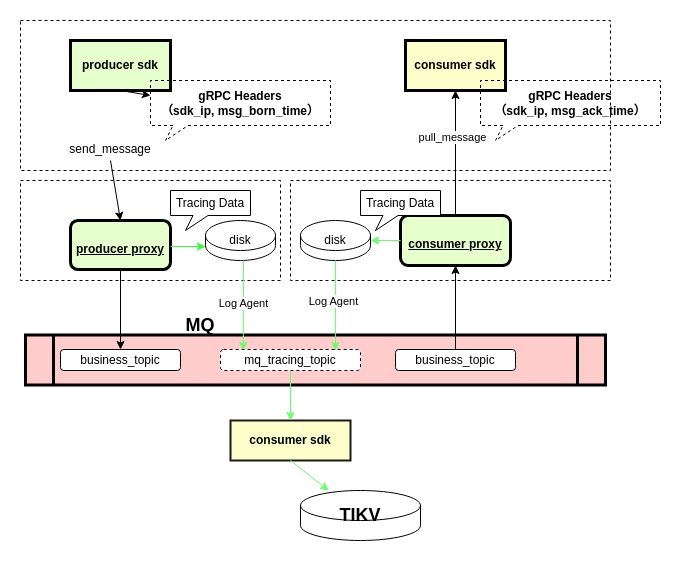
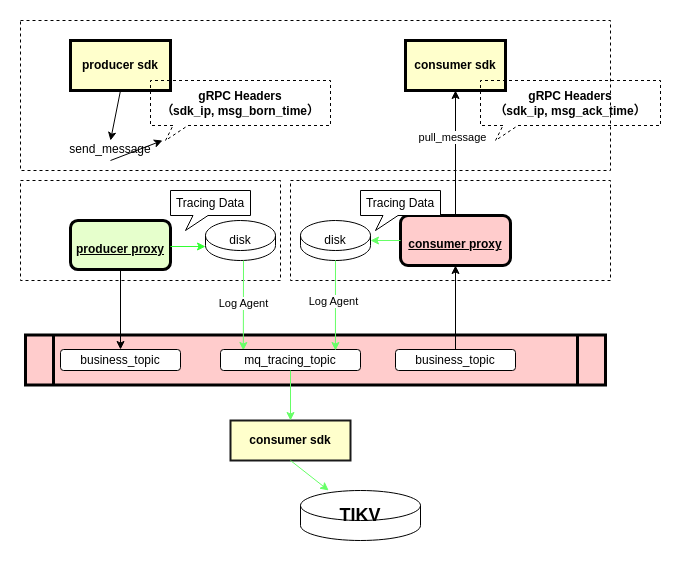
  <mxCell id="0" />
  <mxCell id="1" parent="0" />
  <mxCell id="2" value="&lt;p style=&quot;margin: 0px ; margin-top: 4px ; text-align: center ; text-decoration: underline&quot;&gt;&lt;span&gt;&lt;br&gt;&lt;/span&gt;&lt;/p&gt;&lt;p style=&quot;margin: 0px ; margin-top: 4px ; text-align: center ; text-decoration: underline&quot;&gt;&lt;span&gt;producer proxy&lt;/span&gt;&lt;br&gt;&lt;/p&gt;" style="verticalAlign=middle;align=center;overflow=fill;fontSize=12;fontFamily=Helvetica;html=1;rounded=1;fontStyle=1;strokeWidth=3;fillColor=#E6FFCC" parent="1" vertex="1"><mxGeometry x="70" y="220" width="100" height="49" as="geometry" /></mxCell>
- <mxCell id="3" value="producer sdk" style="whiteSpace=wrap;align=center;verticalAlign=middle;fontStyle=1;strokeWidth=3;fillColor=#e6ffcc;" parent="1" vertex="1"><mxGeometry x="70" y="40" width="100" height="50" as="geometry" /></mxCell>
+ <mxCell id="3" value="producer sdk" style="whiteSpace=wrap;align=center;verticalAlign=middle;fontStyle=1;strokeWidth=3;fillColor=#FFFFCC" parent="1" vertex="1"><mxGeometry x="70" y="40" width="100" height="50" as="geometry" /></mxCell>
  <mxCell id="4" value="" style="shape=process;whiteSpace=wrap;align=center;verticalAlign=middle;size=0.048;fontStyle=1;strokeWidth=3;fillColor=#FFCCCC" parent="1" vertex="1"><mxGeometry x="25" y="334.5" width="580" height="50" as="geometry" /></mxCell>
- <mxCell id="5" value="&lt;p style=&quot;margin: 0px ; margin-top: 4px ; text-align: center ; text-decoration: underline&quot;&gt;&lt;br&gt;&lt;/p&gt;&lt;p style=&quot;margin: 0px ; margin-top: 4px ; text-align: center ; text-decoration: underline&quot;&gt;consumer proxy&lt;/p&gt;" style="verticalAlign=middle;align=center;overflow=fill;fontSize=12;fontFamily=Helvetica;html=1;rounded=1;fontStyle=1;strokeWidth=3;fillColor=#E6FFCC" parent="1" vertex="1"><mxGeometry x="400" y="215" width="110" height="50" as="geometry" /></mxCell>
+ <mxCell id="5" value="&lt;p style=&quot;margin: 0px ; margin-top: 4px ; text-align: center ; text-decoration: underline&quot;&gt;&lt;br&gt;&lt;/p&gt;&lt;p style=&quot;margin: 0px ; margin-top: 4px ; text-align: center ; text-decoration: underline&quot;&gt;consumer proxy&lt;/p&gt;" style="verticalAlign=middle;align=center;overflow=fill;fontSize=12;fontFamily=Helvetica;html=1;rounded=1;fontStyle=1;strokeWidth=3;fillColor=#ffcccc;" parent="1" vertex="1"><mxGeometry x="400" y="215" width="110" height="50" as="geometry" /></mxCell>
  <mxCell id="6" value="business_topic" style="rounded=1;whiteSpace=wrap;html=1;" parent="1" vertex="1"><mxGeometry x="60" y="349" width="120" height="21" as="geometry" /></mxCell>
- <mxCell id="7" value="" style="endArrow=classic;html=1;exitX=0.5;exitY=1;exitDx=0;exitDy=0;entryX=0.5;entryY=0;entryDx=0;entryDy=0;" parent="1" source="9" target="2" edge="1"><mxGeometry width="50" height="50" relative="1" as="geometry"><mxPoint x="-30" y="230" as="sourcePoint" /><mxPoint x="20" y="180" as="targetPoint" /></mxGeometry></mxCell>
+ <mxCell id="7" value="" style="endArrow=classic;html=1;exitX=0.5;exitY=1;exitDx=0;exitDy=0;" parent="1" source="9" target="15" edge="1"><mxGeometry width="50" height="50" relative="1" as="geometry"><mxPoint x="-30" y="230" as="sourcePoint" /><mxPoint x="20" y="180" as="targetPoint" /></mxGeometry></mxCell>
  <mxCell id="8" value="" style="endArrow=classic;html=1;exitX=0.5;exitY=1;exitDx=0;exitDy=0;entryX=0.5;entryY=0;entryDx=0;entryDy=0;" parent="1" source="2" target="6" edge="1"><mxGeometry width="50" height="50" relative="1" as="geometry"><mxPoint x="-30" y="270" as="sourcePoint" /><mxPoint x="120" y="310" as="targetPoint" /></mxGeometry></mxCell>
  <mxCell id="9" value="send_message" style="text;spacingTop=-5;align=center" parent="1" vertex="1"><mxGeometry x="95" y="140" width="30" height="20" as="geometry" /></mxCell>
- <mxCell id="10" value="" style="endArrow=classic;html=1;exitX=0.5;exitY=1;exitDx=0;exitDy=0;" parent="1" source="3" target="15" edge="1"><mxGeometry width="50" height="50" relative="1" as="geometry"><mxPoint x="120" y="160" as="sourcePoint" /><mxPoint x="120" y="220" as="targetPoint" /></mxGeometry></mxCell>
- <mxCell id="11" value="&lt;b&gt;&lt;font style=&quot;font-size: 18px&quot;&gt;MQ&lt;/font&gt;&lt;/b&gt;" style="text;html=1;strokeColor=none;fillColor=none;align=center;verticalAlign=middle;whiteSpace=wrap;rounded=0;" parent="1" vertex="1"><mxGeometry x="180" y="314.5" width="40" height="20" as="geometry" /></mxCell>
+ <mxCell id="10" value="" style="endArrow=classic;html=1;exitX=0.5;exitY=1;exitDx=0;exitDy=0;entryX=0.5;entryY=0;entryDx=0;entryDy=0;" parent="1" source="3" target="9" edge="1"><mxGeometry width="50" height="50" relative="1" as="geometry"><mxPoint x="120" y="160" as="sourcePoint" /><mxPoint x="120" y="220" as="targetPoint" /></mxGeometry></mxCell>
  <mxCell id="12" value="consumer sdk" style="whiteSpace=wrap;align=center;verticalAlign=middle;fontStyle=1;strokeWidth=3;fillColor=#FFFFCC" parent="1" vertex="1"><mxGeometry x="405" y="40" width="100" height="50" as="geometry" /></mxCell>
  <mxCell id="13" value="" style="verticalLabelPosition=bottom;verticalAlign=top;html=1;shape=mxgraph.basic.rect;fillColor2=none;strokeWidth=1;size=20;indent=5;fillColor=none;dashed=1;" parent="1" vertex="1"><mxGeometry x="20" y="180" width="260" height="100" as="geometry" /></mxCell>
  <mxCell id="14" value="" style="verticalLabelPosition=bottom;verticalAlign=top;html=1;shape=mxgraph.basic.rect;fillColor2=none;strokeWidth=1;size=20;indent=5;fillColor=none;dashed=1;" parent="1" vertex="1"><mxGeometry x="20" y="20" width="590" height="150" as="geometry" /></mxCell>
  <mxCell id="15" value="&lt;b&gt;gRPC Headers&lt;br&gt;（sdk_ip, msg_born_time）&lt;/b&gt;" style="whiteSpace=wrap;html=1;shape=mxgraph.basic.rectCallout;dx=30;dy=15;boundedLbl=1;dashed=1;fillColor=none;" parent="1" vertex="1"><mxGeometry x="150" y="80" width="180" height="60" as="geometry" /></mxCell>
  <mxCell id="16" value="" style="endArrow=classic;html=1;exitX=0.5;exitY=0;exitDx=0;exitDy=0;" parent="1" target="12" edge="1" source="5"><mxGeometry width="50" height="50" relative="1" as="geometry"><mxPoint x="500" y="190" as="sourcePoint" /><mxPoint x="190" y="510" as="targetPoint" /><Array as="points" /></mxGeometry></mxCell>
  <mxCell id="17" value="pull_message" style="edgeLabel;html=1;align=center;verticalAlign=middle;resizable=0;points=[];" vertex="1" connectable="0" parent="16"><mxGeometry x="0.256" y="4" relative="1" as="geometry"><mxPoint as="offset" /></mxGeometry></mxCell>
  <mxCell id="18" value="&lt;b&gt;gRPC Headers&lt;br&gt;（sdk_ip, msg_ack_time）&lt;/b&gt;" style="whiteSpace=wrap;html=1;shape=mxgraph.basic.rectCallout;dx=30;dy=15;boundedLbl=1;dashed=1;fillColor=none;direction=east;" parent="1" vertex="1"><mxGeometry x="480" y="80" width="180" height="60" as="geometry" /></mxCell>
  <mxCell id="19" value="business_topic" style="rounded=1;whiteSpace=wrap;html=1;" vertex="1" parent="1"><mxGeometry x="395" y="349" width="120" height="21" as="geometry" /></mxCell>
  <mxCell id="20" value="" style="endArrow=classic;html=1;exitX=0.5;exitY=0;exitDx=0;exitDy=0;" edge="1" parent="1" source="19" target="5"><mxGeometry width="50" height="50" relative="1" as="geometry"><mxPoint x="456" y="310" as="sourcePoint" /><mxPoint x="450" y="310" as="targetPoint" /></mxGeometry></mxCell>
  <mxCell id="21" value="disk" style="shape=cylinder2;whiteSpace=wrap;html=1;boundedLbl=1;backgroundOutline=1;size=15;" vertex="1" parent="1"><mxGeometry x="205" y="220" width="70" height="40" as="geometry" /></mxCell>
  <mxCell id="22" value="disk" style="shape=cylinder2;whiteSpace=wrap;html=1;boundedLbl=1;backgroundOutline=1;size=15;" vertex="1" parent="1"><mxGeometry x="300" y="220" width="70" height="40" as="geometry" /></mxCell>
  <mxCell id="23" value="" style="endArrow=classic;html=1;entryX=0;entryY=0.65;entryDx=0;entryDy=0;entryPerimeter=0;strokeColor=#33FF33;" edge="1" parent="1" target="21"><mxGeometry width="50" height="50" relative="1" as="geometry"><mxPoint x="170" y="246" as="sourcePoint" /><mxPoint x="310" y="210" as="targetPoint" /></mxGeometry></mxCell>
  <mxCell id="24" value="Tracing Data" style="whiteSpace=wrap;html=1;shape=mxgraph.basic.rectCallout;dx=30;dy=15;boundedLbl=1;" vertex="1" parent="1"><mxGeometry x="170" y="190" width="80" height="40" as="geometry" /></mxCell>
  <mxCell id="25" value="" style="endArrow=classic;html=1;exitX=0;exitY=0.5;exitDx=0;exitDy=0;strokeColor=#66FF66;" edge="1" parent="1" source="5" target="22"><mxGeometry width="50" height="50" relative="1" as="geometry"><mxPoint x="260" y="170" as="sourcePoint" /><mxPoint x="310" y="120" as="targetPoint" /></mxGeometry></mxCell>
  <mxCell id="26" value="Tracing Data" style="whiteSpace=wrap;html=1;shape=mxgraph.basic.rectCallout;dx=30;dy=15;boundedLbl=1;" vertex="1" parent="1"><mxGeometry x="360" y="190" width="80" height="40" as="geometry" /></mxCell>
  <mxCell id="27" value="" style="endArrow=classic;html=1;strokeColor=#66FF66;exitX=0.543;exitY=1;exitDx=0;exitDy=0;exitPerimeter=0;entryX=0.163;entryY=0.048;entryDx=0;entryDy=0;entryPerimeter=0;" edge="1" parent="1" source="21" target="29"><mxGeometry width="50" height="50" relative="1" as="geometry"><mxPoint x="260" y="170" as="sourcePoint" /><mxPoint x="310" y="120" as="targetPoint" /></mxGeometry></mxCell>
  <mxCell id="28" value="Log Agent" style="edgeLabel;html=1;align=center;verticalAlign=middle;resizable=0;points=[];" vertex="1" connectable="0" parent="27"><mxGeometry x="-0.044" relative="1" as="geometry"><mxPoint as="offset" /></mxGeometry></mxCell>
- <mxCell id="29" value="mq_tracing_topic" style="rounded=1;whiteSpace=wrap;html=1;dashed=1;" vertex="1" parent="1"><mxGeometry x="220" y="349" width="140" height="21" as="geometry" /></mxCell>
+ <mxCell id="29" value="mq_tracing_topic" style="rounded=1;whiteSpace=wrap;html=1;" vertex="1" parent="1"><mxGeometry x="220" y="349" width="140" height="21" as="geometry" /></mxCell>
  <mxCell id="30" value="" style="endArrow=classic;html=1;strokeColor=#66FF66;entryX=0.821;entryY=0.048;entryDx=0;entryDy=0;entryPerimeter=0;" edge="1" parent="1" source="22" target="29"><mxGeometry width="50" height="50" relative="1" as="geometry"><mxPoint x="320" y="340" as="sourcePoint" /><mxPoint x="330" y="360" as="targetPoint" /></mxGeometry></mxCell>
  <mxCell id="31" value="Log Agent" style="edgeLabel;html=1;align=center;verticalAlign=middle;resizable=0;points=[];" vertex="1" connectable="0" parent="30"><mxGeometry x="-0.089" y="-2" relative="1" as="geometry"><mxPoint as="offset" /></mxGeometry></mxCell>
  <mxCell id="32" value="" style="verticalLabelPosition=bottom;verticalAlign=top;html=1;shape=mxgraph.basic.rect;fillColor2=none;strokeWidth=1;size=20;indent=5;fillColor=none;dashed=1;" vertex="1" parent="1"><mxGeometry x="290" y="180" width="320" height="100" as="geometry" /></mxCell>
  <mxCell id="33" value="&lt;b&gt;consumer sdk&lt;/b&gt;" style="rounded=0;whiteSpace=wrap;html=1;strokeWidth=2;strokeColor=#1A1A1A;fillColor=#FFFFCC;" vertex="1" parent="1"><mxGeometry x="230" y="420" width="120" height="40" as="geometry" /></mxCell>
  <mxCell id="34" value="&lt;b&gt;&lt;font style=&quot;font-size: 18px&quot;&gt;TIKV&lt;/font&gt;&lt;/b&gt;" style="shape=cylinder2;whiteSpace=wrap;html=1;boundedLbl=1;backgroundOutline=1;size=15;" vertex="1" parent="1"><mxGeometry x="300" y="490" width="120" height="50" as="geometry" /></mxCell>
  <mxCell id="35" value="" style="endArrow=classic;html=1;strokeColor=#66FF66;exitX=0.5;exitY=1;exitDx=0;exitDy=0;" edge="1" parent="1" source="29" target="33"><mxGeometry width="50" height="50" relative="1" as="geometry"><mxPoint x="250" y="300" as="sourcePoint" /><mxPoint x="300" y="250" as="targetPoint" /></mxGeometry></mxCell>
  <mxCell id="36" value="" style="endArrow=classic;html=1;strokeColor=#66FF66;exitX=0.5;exitY=1;exitDx=0;exitDy=0;" edge="1" parent="1" source="33" target="34"><mxGeometry width="50" height="50" relative="1" as="geometry"><mxPoint x="300" y="380" as="sourcePoint" /><mxPoint x="300" y="430" as="targetPoint" /></mxGeometry></mxCell>
